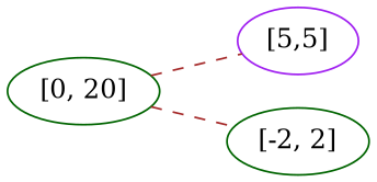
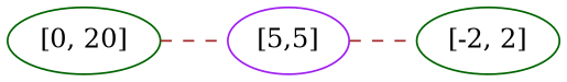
  graph {
    rankdir=LR
    node [color=darkgreen]
    edge [color=brown style=dashed]
    n1 [label="[0, 20]"]
    n2 [color=purple label="[5,5]"]
    n3 [label="[-2, 2]"]
    n1 -- n2
-   n1 -- n3
+   n2 -- n3
  }
